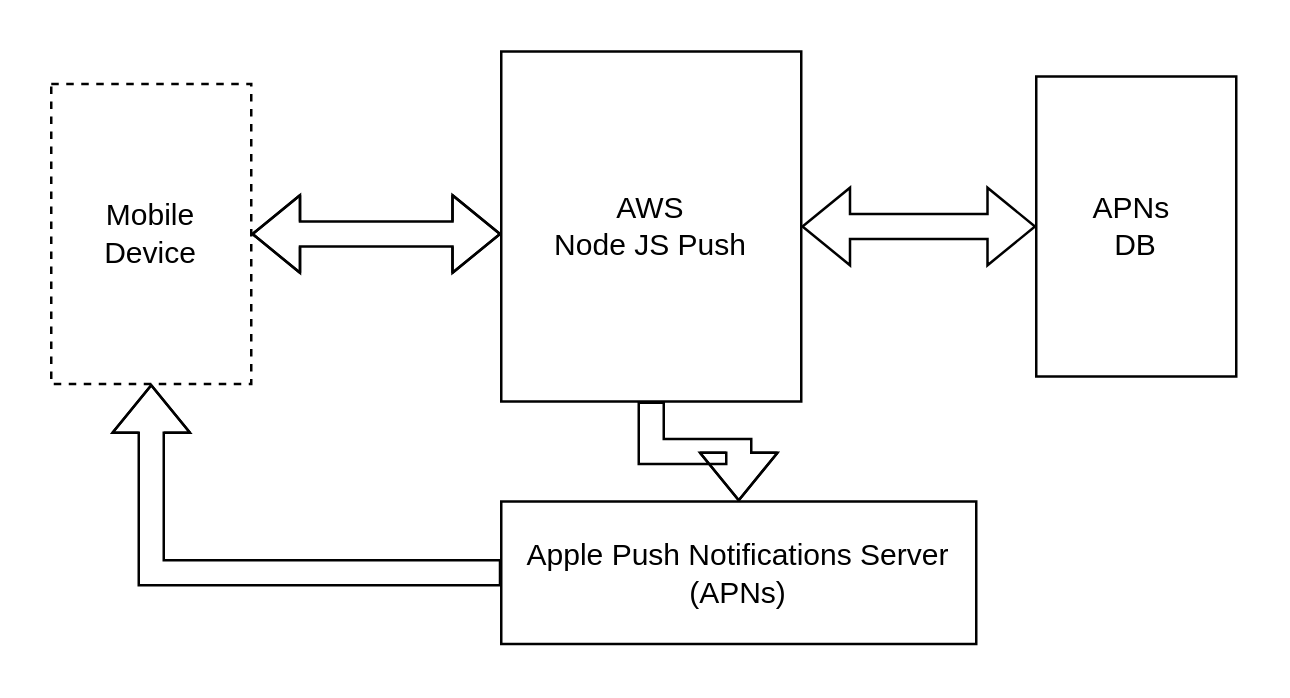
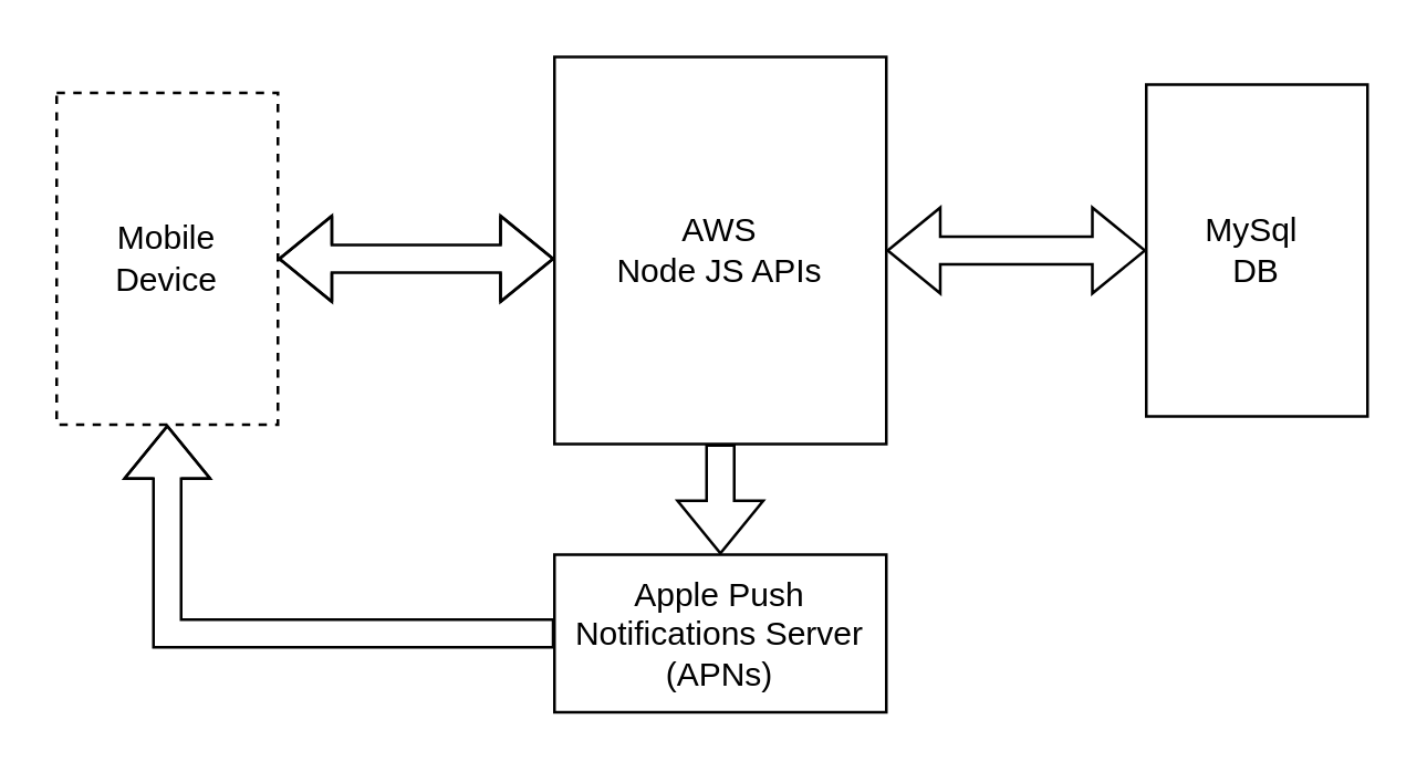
  <mxCell id="0" />
  <mxCell id="1" parent="0" />
  <mxCell id="2" value="" style="edgeStyle=orthogonalEdgeStyle;rounded=0;orthogonalLoop=1;jettySize=auto;html=1;shape=flexArrow;startArrow=block;" edge="1" parent="1" source="3" target="6"><mxGeometry relative="1" as="geometry"><Array as="points"><mxPoint x="150" y="93" /><mxPoint x="150" y="93" /></Array></mxGeometry></mxCell>
  <mxCell id="3" value="Mobile&lt;br&gt;Device" style="rounded=0;whiteSpace=wrap;html=1;dashed=1;" vertex="1" parent="1"><mxGeometry x="20" y="33" width="80" height="120" as="geometry" /></mxCell>
  <mxCell id="4" value="" style="edgeStyle=orthogonalEdgeStyle;rounded=0;orthogonalLoop=1;jettySize=auto;html=1;exitX=1;exitY=0.5;exitDx=0;exitDy=0;exitPerimeter=0;shape=flexArrow;startArrow=block;" edge="1" parent="1" source="6" target="9"><mxGeometry relative="1" as="geometry" /></mxCell>
  <mxCell id="5" value="" style="edgeStyle=orthogonalEdgeStyle;rounded=0;orthogonalLoop=1;jettySize=auto;html=1;shape=flexArrow;" edge="1" parent="1" source="6" target="8"><mxGeometry relative="1" as="geometry" /></mxCell>
- <mxCell id="6" value="AWS&lt;br&gt;Node JS Push" style="rounded=0;whiteSpace=wrap;html=1;" vertex="1" parent="1"><mxGeometry x="200" y="20" width="120" height="140" as="geometry" /></mxCell>
+ <mxCell id="6" value="AWS&lt;br&gt;Node JS APIs" style="rounded=0;whiteSpace=wrap;html=1;" vertex="1" parent="1"><mxGeometry x="200" y="20" width="120" height="140" as="geometry" /></mxCell>
  <mxCell id="7" style="edgeStyle=orthogonalEdgeStyle;shape=flexArrow;rounded=0;orthogonalLoop=1;jettySize=auto;html=1;exitX=0;exitY=0.5;exitDx=0;exitDy=0;startArrow=none;startFill=0;" edge="1" parent="1" source="8" target="3"><mxGeometry relative="1" as="geometry"><mxPoint x="60" y="160" as="targetPoint" /><Array as="points"><mxPoint x="60" y="229" /></Array></mxGeometry></mxCell>
- <mxCell id="8" value="Apple Push Notifications Server (APNs)" style="rounded=0;whiteSpace=wrap;html=1;" vertex="1" parent="1"><mxGeometry x="200" y="200" width="190" height="57" as="geometry" /></mxCell>
- <mxCell id="9" value="APNs&amp;nbsp;&lt;br&gt;DB" style="rounded=0;whiteSpace=wrap;html=1;" vertex="1" parent="1"><mxGeometry x="414" y="30" width="80" height="120" as="geometry" /></mxCell>
+ <mxCell id="8" value="Apple Push Notifications Server (APNs)" style="rounded=0;whiteSpace=wrap;html=1;" vertex="1" parent="1"><mxGeometry x="200" y="200" width="120" height="57" as="geometry" /></mxCell>
+ <mxCell id="9" value="MySql&amp;nbsp;&lt;br&gt;DB" style="rounded=0;whiteSpace=wrap;html=1;" vertex="1" parent="1"><mxGeometry x="414" y="30" width="80" height="120" as="geometry" /></mxCell>
